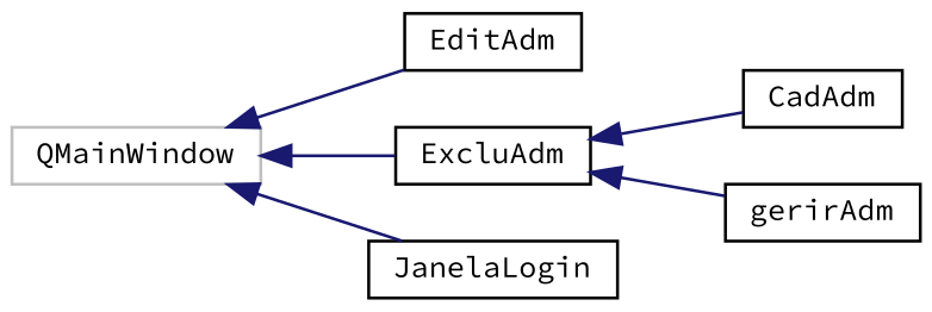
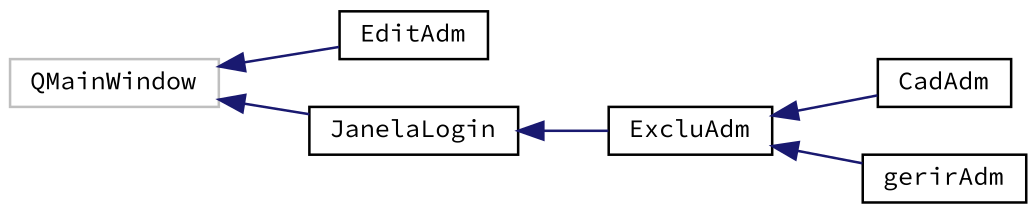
  digraph {
    fontname="Source Code Pro"
    rankdir=LR
    node [color=black fillcolor=white fontname="Source Code Pro" fontsize=10 shape=record style=filled]
    edge [color=midnightblue dir=back fontname="Source Code Pro" fontsize=10 labelfontname=Helvetica labelfontsize=10 style=solid]
    n1 [color=grey75 height=0.2 label=QMainWindow width=0.4]
    n2 [height=0.2 label=EditAdm width=0.4]
    n3 [height=0.2 label=ExcluAdm width=0.4]
    n4 [height=0.2 label=JanelaLogin width=0.4]
    n5 [height=0.2 label=CadAdm width=0.4]
    n6 [height=0.2 label=gerirAdm width=0.4]
    n1 -> n2
-   n1 -> n3
+   n4 -> n3
    n1 -> n4
    n3 -> n5
    n3 -> n6
  }
